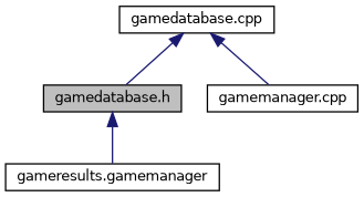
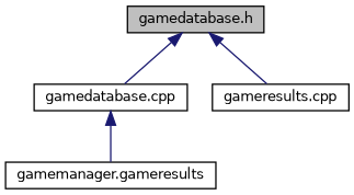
  digraph {
    node [color=black fillcolor=white fontname=Helvetica fontsize=10 shape=record style=filled]
    edge [color=midnightblue dir=back fontname=Helvetica fontsize=10 labelfontname=Helvetica labelfontsize=10 style=solid]
    n1 [fillcolor=grey75 fontcolor=black height=0.2 label="gamedatabase.h" width=0.4]
    n2 [height=0.2 label="gamedatabase.cpp" width=0.4]
-   n3 [height=0.2 label="gameresults.gamemanager" width=0.4]
-   n4 [height=0.2 label="gamemanager.cpp" width=0.4]
-   n2 -> n1
+   n3 [height=0.2 label="gameresults.cpp" width=0.4]
+   n4 [height=0.2 label="gamemanager.gameresults" width=0.4]
+   n1 -> n2
    n1 -> n3
    n2 -> n4
  }
